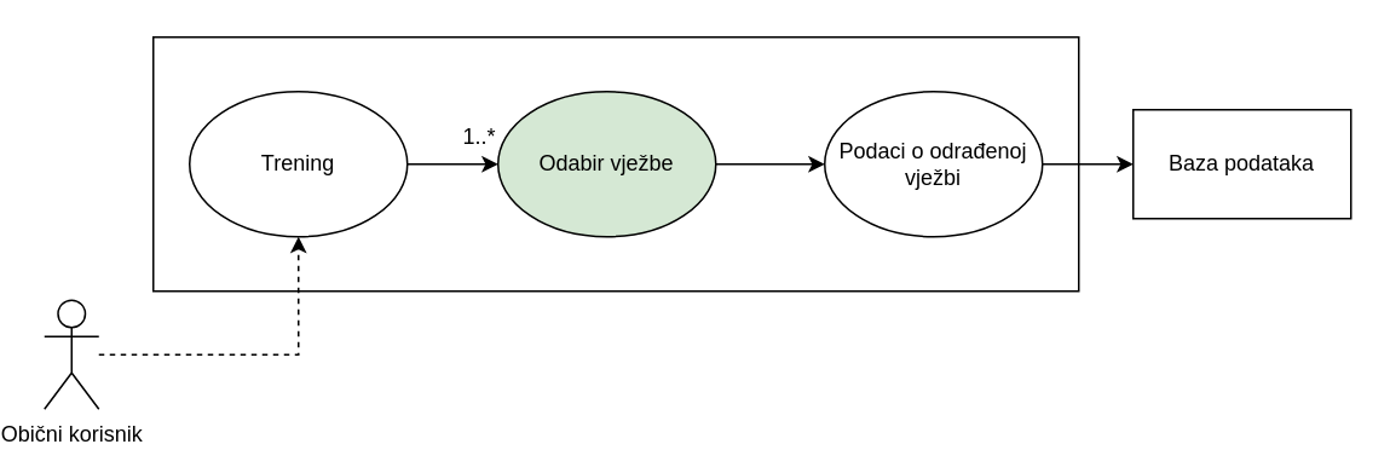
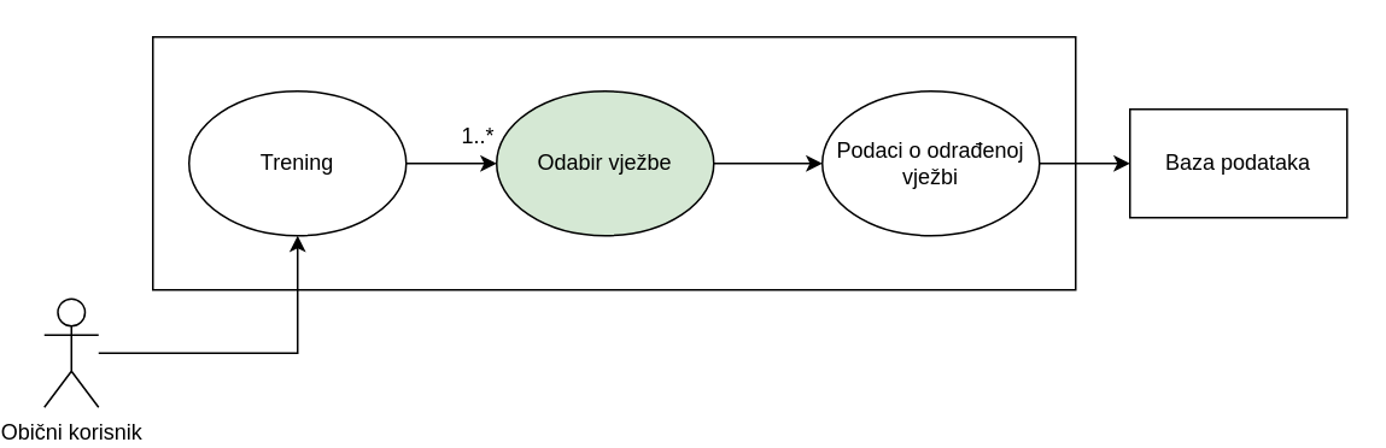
  <mxCell id="0" />
  <mxCell id="1" parent="0" />
  <mxCell id="2" value="" style="rounded=0;whiteSpace=wrap;html=1;" vertex="1" parent="1"><mxGeometry x="80" y="20" width="510" height="140" as="geometry" /></mxCell>
  <mxCell id="3" value="&amp;lt;&amp;lt;Include&amp;gt;&amp;gt;" style="rounded=0;orthogonalLoop=1;jettySize=auto;html=1;dashed=1;endArrow=none;endFill=0;startArrow=classic;startFill=1;" edge="1" parent="1"><mxGeometry relative="1" as="geometry"><mxPoint x="319.864" y="65.544" as="sourcePoint" /></mxGeometry></mxCell>
- <mxCell id="4" value="" style="edgeStyle=orthogonalEdgeStyle;rounded=0;orthogonalLoop=1;jettySize=auto;html=1;dashed=1;" edge="1" parent="1" source="5" target="13"><mxGeometry relative="1" as="geometry" /></mxCell>
+ <mxCell id="4" value="" style="edgeStyle=orthogonalEdgeStyle;rounded=0;orthogonalLoop=1;jettySize=auto;html=1;" edge="1" parent="1" source="5" target="13"><mxGeometry relative="1" as="geometry" /></mxCell>
  <mxCell id="5" value="Obični korisnik" style="shape=umlActor;verticalLabelPosition=bottom;verticalAlign=top;html=1;outlineConnect=0;" vertex="1" parent="1"><mxGeometry x="20" y="165" width="30" height="60" as="geometry" /></mxCell>
  <mxCell id="6" value="" style="rounded=0;orthogonalLoop=1;jettySize=auto;html=1;" edge="1" parent="1" source="7" target="11"><mxGeometry relative="1" as="geometry" /></mxCell>
  <mxCell id="7" value="Odabir vježbe" style="ellipse;whiteSpace=wrap;html=1;fillColor=#d5e8d4;" vertex="1" parent="1"><mxGeometry x="270" y="50" width="120" height="80" as="geometry" /></mxCell>
  <mxCell id="8" value="" style="edgeStyle=orthogonalEdgeStyle;rounded=0;orthogonalLoop=1;jettySize=auto;html=1;" edge="1" parent="1"><mxGeometry relative="1" as="geometry"><mxPoint x="290" y="225" as="targetPoint" /></mxGeometry></mxCell>
  <mxCell id="9" value="Baza podataka" style="rounded=0;whiteSpace=wrap;html=1;" vertex="1" parent="1"><mxGeometry x="620" y="60" width="120" height="60" as="geometry" /></mxCell>
  <mxCell id="10" value="" style="edgeStyle=orthogonalEdgeStyle;rounded=0;orthogonalLoop=1;jettySize=auto;html=1;entryX=0;entryY=0.5;entryDx=0;entryDy=0;" edge="1" parent="1" source="11" target="9"><mxGeometry relative="1" as="geometry"><mxPoint x="600" y="90" as="targetPoint" /></mxGeometry></mxCell>
  <mxCell id="11" value="Podaci o odrađenoj vježbi" style="ellipse;whiteSpace=wrap;html=1;" vertex="1" parent="1"><mxGeometry x="450" y="50" width="120" height="80" as="geometry" /></mxCell>
  <mxCell id="12" value="" style="edgeStyle=orthogonalEdgeStyle;rounded=0;orthogonalLoop=1;jettySize=auto;html=1;" edge="1" parent="1" source="13" target="7"><mxGeometry relative="1" as="geometry" /></mxCell>
  <mxCell id="13" value="Trening" style="ellipse;whiteSpace=wrap;html=1;" vertex="1" parent="1"><mxGeometry x="100" y="50" width="120" height="80" as="geometry" /></mxCell>
  <mxCell id="14" value="1..*" style="text;html=1;align=center;verticalAlign=middle;whiteSpace=wrap;rounded=0;" vertex="1" parent="1"><mxGeometry x="230" y="60" width="60" height="30" as="geometry" /></mxCell>
